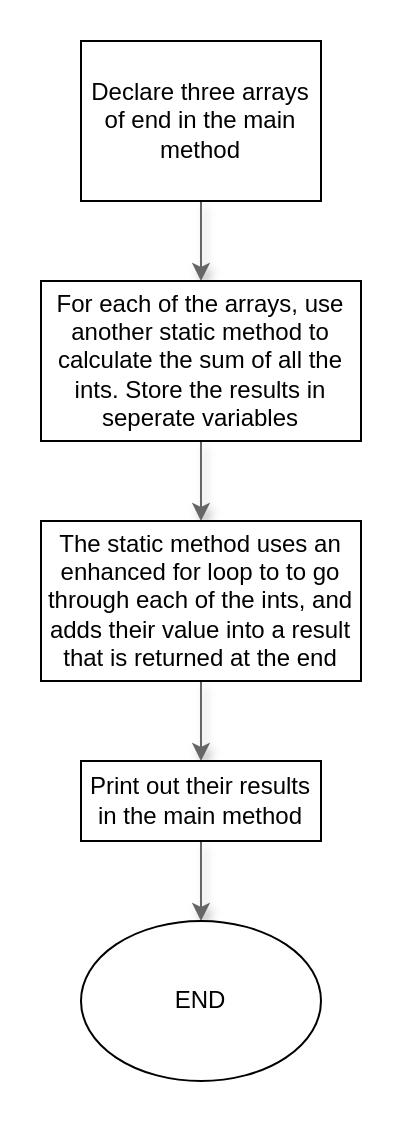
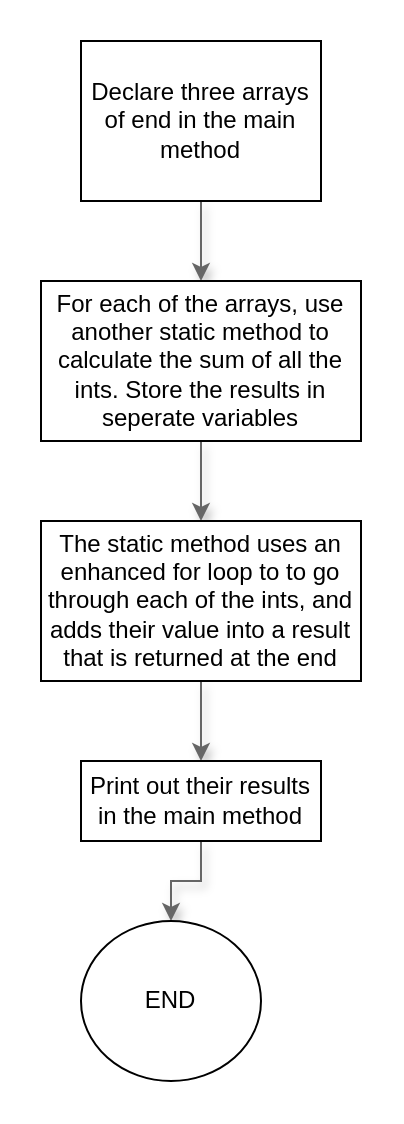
  <mxCell id="0" />
  <mxCell id="1" parent="0" />
  <mxCell id="2" style="edgeStyle=orthogonalEdgeStyle;rounded=0;orthogonalLoop=1;jettySize=auto;html=1;exitX=0.5;exitY=1;exitDx=0;exitDy=0;entryX=0.5;entryY=0;entryDx=0;entryDy=0;fillColor=#f5f5f5;strokeColor=#666666;shadow=1;comic=0;" edge="1" parent="1" source="3" target="5"><mxGeometry relative="1" as="geometry" /></mxCell>
  <mxCell id="3" value="Declare three arrays of end in the main method" style="rounded=0;whiteSpace=wrap;html=1;" vertex="1" parent="1"><mxGeometry x="40" y="20" width="120" height="80" as="geometry" /></mxCell>
  <mxCell id="4" style="edgeStyle=orthogonalEdgeStyle;rounded=0;comic=0;orthogonalLoop=1;jettySize=auto;html=1;exitX=0.5;exitY=1;exitDx=0;exitDy=0;entryX=0.5;entryY=0;entryDx=0;entryDy=0;shadow=1;strokeColor=#666666;fillColor=#f5f5f5;" edge="1" parent="1" source="5" target="7"><mxGeometry relative="1" as="geometry" /></mxCell>
  <mxCell id="5" value="For each of the arrays, use another static method to calculate the sum of all the ints. Store the results in seperate variables" style="rounded=0;whiteSpace=wrap;html=1;" vertex="1" parent="1"><mxGeometry x="20" y="140" width="160" height="80" as="geometry" /></mxCell>
  <mxCell id="6" style="edgeStyle=orthogonalEdgeStyle;rounded=0;comic=0;orthogonalLoop=1;jettySize=auto;html=1;exitX=0.5;exitY=1;exitDx=0;exitDy=0;entryX=0.5;entryY=0;entryDx=0;entryDy=0;shadow=1;strokeColor=#666666;fillColor=#f5f5f5;" edge="1" parent="1" source="7" target="9"><mxGeometry relative="1" as="geometry" /></mxCell>
  <mxCell id="7" value="The static method uses an enhanced for loop to to go through each of the ints, and adds their value into a result that is returned at the end" style="rounded=0;whiteSpace=wrap;html=1;" vertex="1" parent="1"><mxGeometry x="20" y="260" width="160" height="80" as="geometry" /></mxCell>
  <mxCell id="8" style="edgeStyle=orthogonalEdgeStyle;rounded=0;comic=0;orthogonalLoop=1;jettySize=auto;html=1;exitX=0.5;exitY=1;exitDx=0;exitDy=0;entryX=0.5;entryY=0;entryDx=0;entryDy=0;shadow=1;strokeColor=#666666;fillColor=#f5f5f5;" edge="1" parent="1" source="9" target="10"><mxGeometry relative="1" as="geometry" /></mxCell>
  <mxCell id="9" value="Print out their results in the main method" style="rounded=0;whiteSpace=wrap;html=1;" vertex="1" parent="1"><mxGeometry x="40" y="380" width="120" height="40" as="geometry" /></mxCell>
- <mxCell id="10" value="END" style="ellipse;whiteSpace=wrap;html=1;" vertex="1" parent="1"><mxGeometry x="40" y="460" width="120" height="80" as="geometry" /></mxCell>
+ <mxCell id="10" value="END" style="ellipse;whiteSpace=wrap;html=1;" vertex="1" parent="1"><mxGeometry x="40" y="460" width="90" height="80" as="geometry" /></mxCell>
